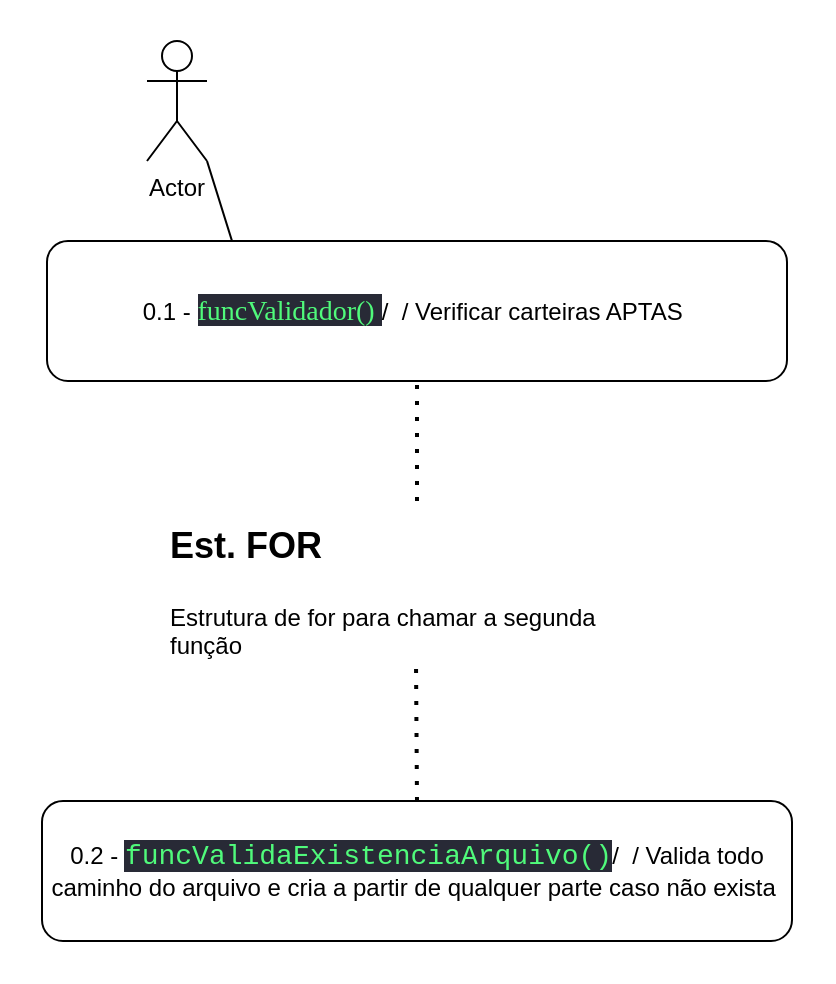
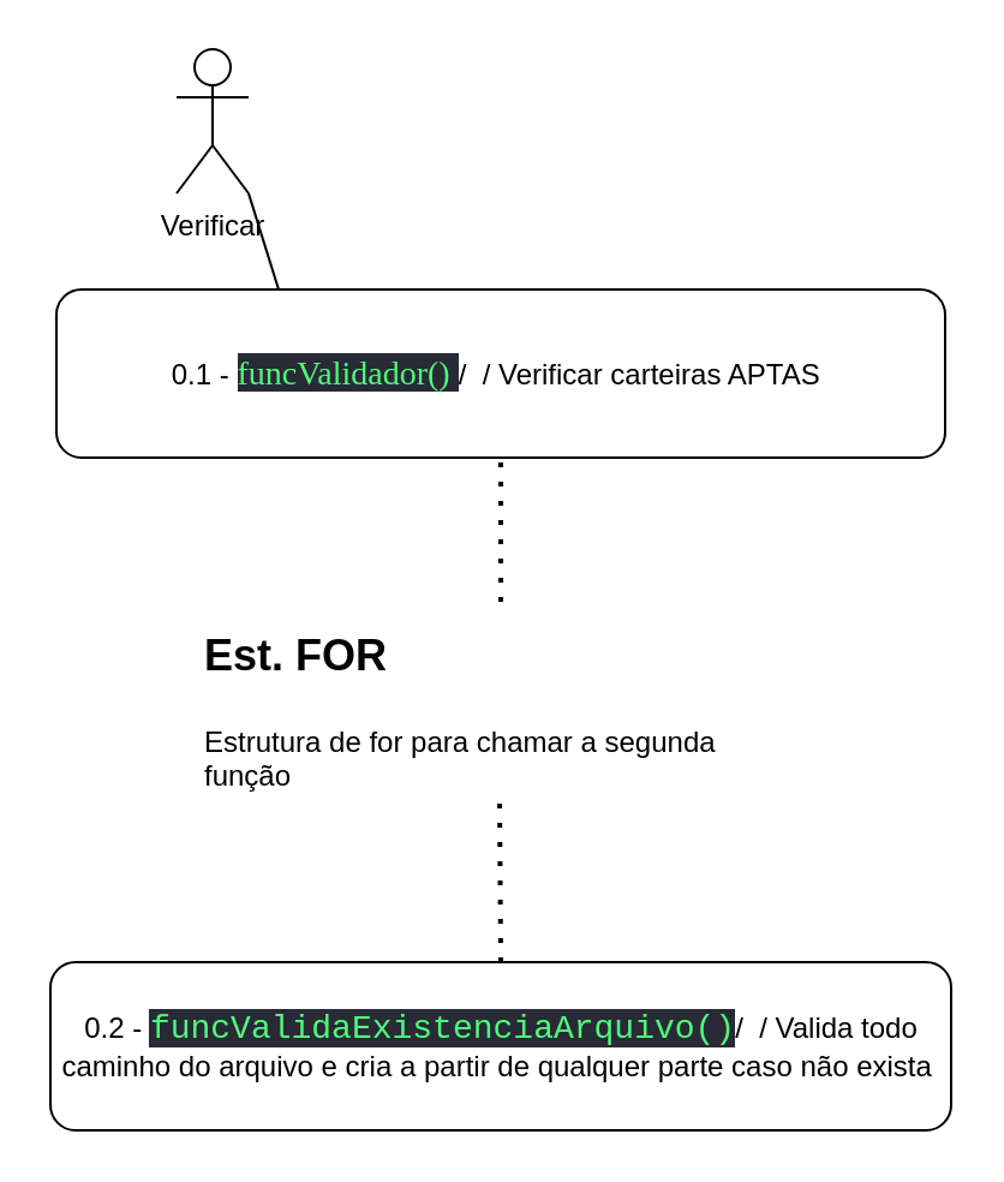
  <mxCell id="0" />
  <mxCell id="1" parent="0" />
  <mxCell id="2" value="0.1 -&amp;nbsp;&lt;span style=&quot;color: rgb(80, 250, 123); background-color: rgb(40, 42, 54); font-size: 14px; white-space: pre;&quot;&gt;&lt;font face=&quot;Verdana&quot;&gt;funcValidador() &lt;/font&gt;&lt;/span&gt;&lt;span style=&quot;background-color: transparent; color: light-dark(rgb(0, 0, 0), rgb(255, 255, 255));&quot;&gt;/&amp;nbsp; / Verificar carteiras APTAS&amp;nbsp;&lt;/span&gt;" style="rounded=1;whiteSpace=wrap;html=1;" vertex="1" parent="1"><mxGeometry x="23" y="120" width="370" height="70" as="geometry" /></mxCell>
- <mxCell id="3" value="Actor" style="shape=umlActor;verticalLabelPosition=bottom;verticalAlign=top;html=1;outlineConnect=0;" vertex="1" parent="1"><mxGeometry x="73" y="20" width="30" height="60" as="geometry" /></mxCell>
+ <mxCell id="3" value="Verificar" style="shape=umlActor;verticalLabelPosition=bottom;verticalAlign=top;html=1;outlineConnect=0;" vertex="1" parent="1"><mxGeometry x="73" y="20" width="30" height="60" as="geometry" /></mxCell>
  <mxCell id="4" value="" style="endArrow=none;html=1;rounded=0;exitX=0.25;exitY=0;exitDx=0;exitDy=0;entryX=1;entryY=1;entryDx=0;entryDy=0;entryPerimeter=0;" edge="1" parent="1" source="2" target="3"><mxGeometry width="50" height="50" relative="1" as="geometry"><mxPoint x="33" y="140" as="sourcePoint" /><mxPoint x="83" y="90" as="targetPoint" /></mxGeometry></mxCell>
  <mxCell id="5" value="0.2 -&amp;nbsp;&lt;span style=&quot;color: rgb(80, 250, 123); background-color: rgb(40, 42, 54); font-family: Consolas, &amp;quot;Courier New&amp;quot;, monospace; font-size: 14px; white-space: pre;&quot;&gt;funcValidaExistenciaArquivo()&lt;/span&gt;&lt;span style=&quot;background-color: transparent; color: light-dark(rgb(0, 0, 0), rgb(255, 255, 255));&quot;&gt;/&amp;nbsp; / Valida todo caminho do arquivo e cria a partir de qualquer parte caso não exista&amp;nbsp;&lt;/span&gt;" style="rounded=1;whiteSpace=wrap;html=1;" vertex="1" parent="1"><mxGeometry x="20.5" y="400" width="375" height="70" as="geometry" /></mxCell>
  <mxCell id="6" value="&lt;h1 style=&quot;margin-top: 0px;&quot;&gt;&lt;font style=&quot;font-size: 18px;&quot;&gt;Est. FOR&lt;/font&gt;&lt;/h1&gt;&lt;p&gt;Estrutura de for para chamar a segunda função&lt;/p&gt;" style="text;html=1;whiteSpace=wrap;overflow=hidden;rounded=0;" vertex="1" parent="1"><mxGeometry x="83" y="250" width="250" height="80" as="geometry" /></mxCell>
  <mxCell id="7" value="" style="endArrow=none;dashed=1;html=1;dashPattern=1 3;strokeWidth=2;rounded=0;entryX=0.5;entryY=1;entryDx=0;entryDy=0;" edge="1" parent="1" source="6" target="2"><mxGeometry width="50" height="50" relative="1" as="geometry"><mxPoint x="193" y="280" as="sourcePoint" /><mxPoint x="243" y="230" as="targetPoint" /></mxGeometry></mxCell>
  <mxCell id="8" value="" style="endArrow=none;dashed=1;html=1;dashPattern=1 3;strokeWidth=2;rounded=0;entryX=0.5;entryY=1;entryDx=0;entryDy=0;exitX=0.5;exitY=0;exitDx=0;exitDy=0;" edge="1" parent="1" source="5"><mxGeometry width="50" height="50" relative="1" as="geometry"><mxPoint x="208" y="370" as="sourcePoint" /><mxPoint x="207.5" y="330" as="targetPoint" /></mxGeometry></mxCell>
